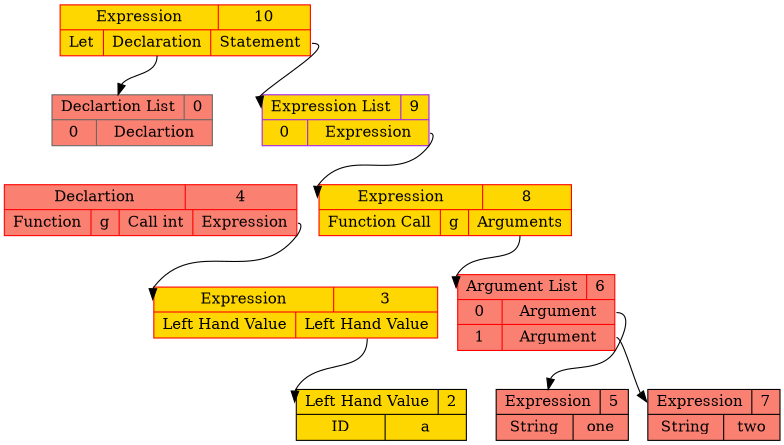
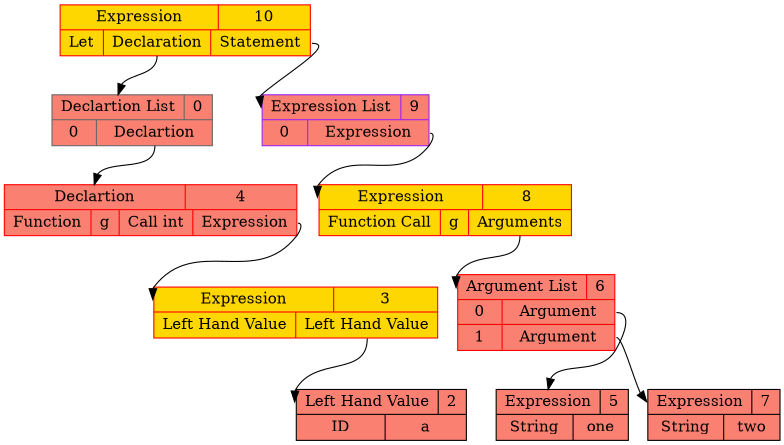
  digraph {
    node [color=red fillcolor=salmon shape=record style=filled]
    edge [headport=ptr tailport=pos0]
    n1 [fillcolor=gold label="{ { <ptr> Expression | 10 } |{ Let | <dec> Declaration | <stmt> Statement } } "]
    n2 [color=gray40 label="{ { <ptr> Declartion List | 0 } | { 0 | <pos0> Declartion } }"]
-   n3 [color=purple fillcolor=gold label="{ { <ptr> Expression List | 9 } | { 0 | <pos0> Expression } }"]
+   n3 [color=purple label="{ { <ptr> Expression List | 9 } | { 0 | <pos0> Expression } }"]
    n4 [label="{ { <ptr> Declartion | 4 } | {Function | g | Call int | <exp> Expression } }"]
    n5 [fillcolor=gold label="{ { <ptr> Expression | 8 } |{ Function Call | g | <argpos> Arguments} }"]
    n6 [fillcolor=gold label="{ { <ptr> Expression | 3 } |{ Left Hand Value | <lval> Left Hand Value} }"]
-   n7 [color=black fillcolor=gold label="{ { <ptr> Left Hand Value | 2 } | { ID | a } } "]
+   n7 [color=black label="{ { <ptr> Left Hand Value | 2 } | { ID | a } } "]
    n8 [label="{ { <ptr> Argument List | 6 } | { 0 | <pos0> Argument }| { 1 | <pos1> Argument } }"]
    n9 [color=black label="{ { <ptr> Expression | 5 } |{ String | one } }"]
    n10 [color=black label="{ { <ptr> Expression | 7 } |{ String | two } }"]
    n1 -> n2 [tailport=dec]
    n1 -> n3 [tailport=stmt]
+   n2 -> n4
    n3 -> n5
    n4 -> n6 [tailport=exp]
    n5 -> n8 [tailport=argpos]
    n6 -> n7 [tailport=lval]
    n8 -> n9
    n8 -> n10 [tailport=pos1]
  }
